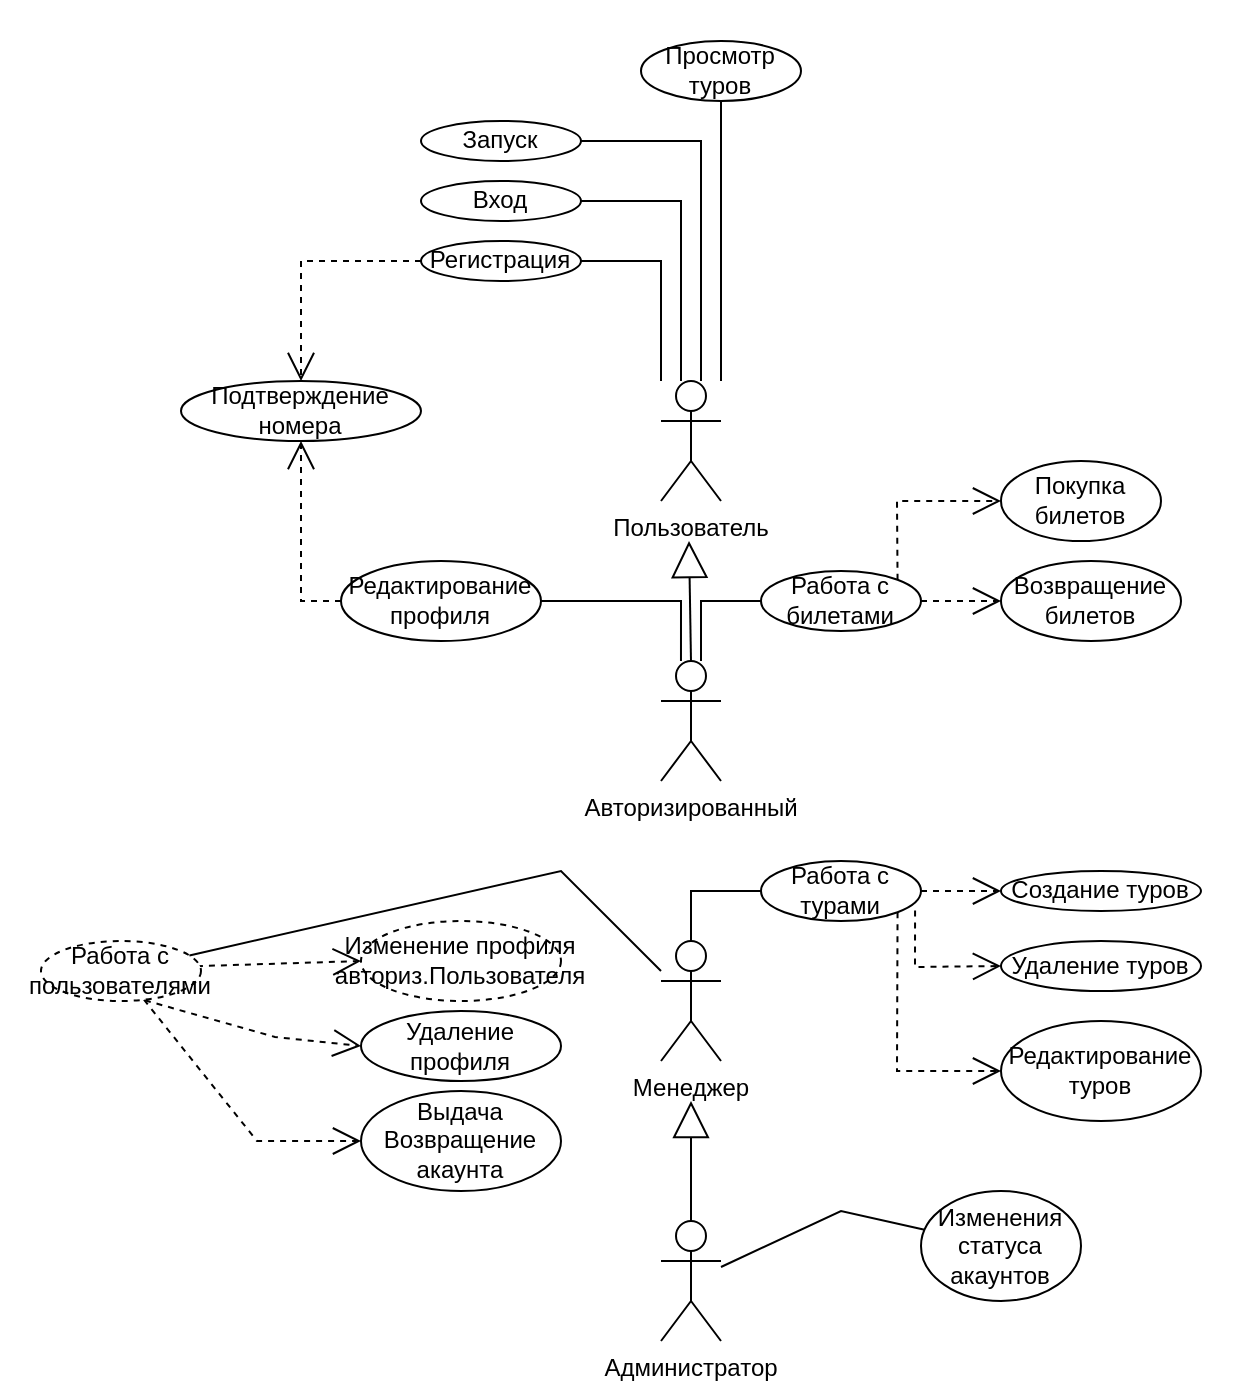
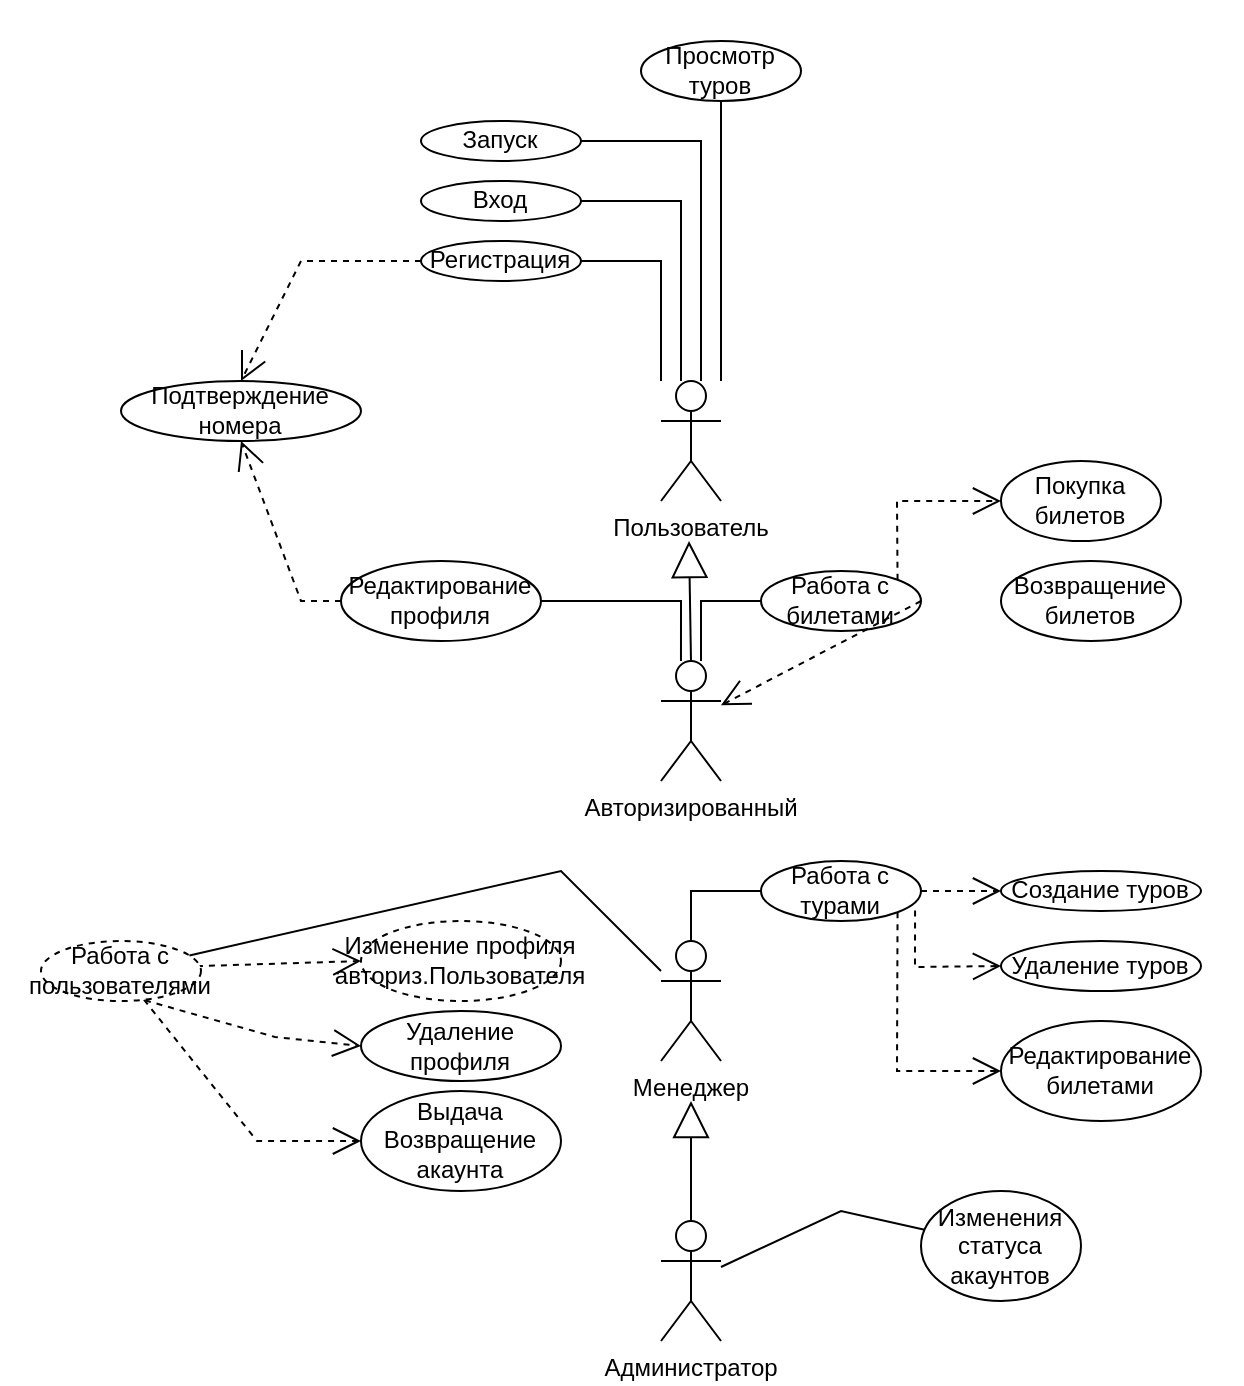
  <mxCell id="0" />
  <mxCell id="1" parent="0" />
  <mxCell id="2" value="Пользователь" style="shape=umlActor;verticalLabelPosition=bottom;verticalAlign=top;html=1;outlineConnect=0;" parent="1" vertex="1"><mxGeometry x="330" y="190" width="30" height="60" as="geometry" /></mxCell>
  <mxCell id="3" value="Вход" style="ellipse;whiteSpace=wrap;html=1;" parent="1" vertex="1"><mxGeometry x="210" y="90" width="80" height="20" as="geometry" /></mxCell>
  <mxCell id="4" value="Регистрация" style="ellipse;whiteSpace=wrap;html=1;" parent="1" vertex="1"><mxGeometry x="210" y="120" width="80" height="20" as="geometry" /></mxCell>
  <mxCell id="5" value="" style="endArrow=open;endSize=12;dashed=1;html=1;rounded=0;exitX=0;exitY=0.5;exitDx=0;exitDy=0;entryX=0.5;entryY=0;entryDx=0;entryDy=0;" parent="1" source="4" target="6" edge="1"><mxGeometry width="160" relative="1" as="geometry"><mxPoint x="160" y="30" as="sourcePoint" /><mxPoint x="140" y="130" as="targetPoint" /><Array as="points"><mxPoint x="150" y="130" /></Array></mxGeometry></mxCell>
- <mxCell id="6" value="Подтверждение номера" style="ellipse;whiteSpace=wrap;html=1;" parent="1" vertex="1"><mxGeometry y="190" width="120" height="30" as="geometry" x="90" /></mxCell>
+ <mxCell id="6" value="Подтверждение номера" style="ellipse;whiteSpace=wrap;html=1;" parent="1" vertex="1"><mxGeometry x="60" y="190" width="120" height="30" as="geometry" /></mxCell>
  <mxCell id="7" value="" style="endArrow=none;html=1;rounded=0;entryX=1;entryY=0.5;entryDx=0;entryDy=0;" parent="1" target="8" edge="1"><mxGeometry width="50" height="50" relative="1" as="geometry"><mxPoint x="350" y="190" as="sourcePoint" /><mxPoint x="350" y="70" as="targetPoint" /><Array as="points"><mxPoint x="350" y="70" /></Array></mxGeometry></mxCell>
  <mxCell id="8" value="Запуск" style="ellipse;whiteSpace=wrap;html=1;" parent="1" vertex="1"><mxGeometry x="210" y="60" width="80" height="20" as="geometry" /></mxCell>
  <mxCell id="9" value="" style="endArrow=none;html=1;rounded=0;entryX=0.5;entryY=1;entryDx=0;entryDy=0;" parent="1" target="12" edge="1"><mxGeometry width="50" height="50" relative="1" as="geometry"><mxPoint x="360" y="190" as="sourcePoint" /><mxPoint x="360" y="70" as="targetPoint" /></mxGeometry></mxCell>
  <mxCell id="10" value="" style="endArrow=none;html=1;rounded=0;entryX=1;entryY=0.5;entryDx=0;entryDy=0;" parent="1" target="4" edge="1"><mxGeometry width="50" height="50" relative="1" as="geometry"><mxPoint x="330" y="190" as="sourcePoint" /><mxPoint x="330" y="70" as="targetPoint" /><Array as="points"><mxPoint x="330" y="130" /></Array></mxGeometry></mxCell>
  <mxCell id="11" value="" style="endArrow=none;html=1;rounded=0;entryX=1;entryY=0.5;entryDx=0;entryDy=0;" parent="1" target="3" edge="1"><mxGeometry width="50" height="50" relative="1" as="geometry"><mxPoint x="340" y="190" as="sourcePoint" /><mxPoint x="340" y="70" as="targetPoint" /><Array as="points"><mxPoint x="340" y="100" /></Array></mxGeometry></mxCell>
  <mxCell id="12" value="Просмотр туров" style="ellipse;whiteSpace=wrap;html=1;" parent="1" vertex="1"><mxGeometry x="320" width="80" height="30" as="geometry" y="20" /></mxCell>
  <mxCell id="13" value="Авторизированный" style="shape=umlActor;verticalLabelPosition=bottom;verticalAlign=top;html=1;outlineConnect=0;" parent="1" vertex="1"><mxGeometry x="330" y="330" width="30" height="60" as="geometry" /></mxCell>
  <mxCell id="14" value="" style="endArrow=block;endSize=16;endFill=0;html=1;rounded=0;exitX=0.5;exitY=0;exitDx=0;exitDy=0;exitPerimeter=0;" parent="1" source="13" edge="1"><mxGeometry width="160" relative="1" as="geometry"><mxPoint x="264" y="290" as="sourcePoint" /><mxPoint x="344" y="270" as="targetPoint" /></mxGeometry></mxCell>
  <mxCell id="15" value="Редактирование профиля" style="ellipse;whiteSpace=wrap;html=1;" parent="1" vertex="1"><mxGeometry x="170" y="280" width="100" height="40" as="geometry" /></mxCell>
  <mxCell id="16" value="" style="endArrow=open;endSize=12;dashed=1;html=1;rounded=0;exitX=0;exitY=0.5;exitDx=0;exitDy=0;entryX=0.5;entryY=1;entryDx=0;entryDy=0;" parent="1" source="15" target="6" edge="1"><mxGeometry width="160" relative="1" as="geometry"><mxPoint x="160" y="180" as="sourcePoint" /><mxPoint x="150" y="310" as="targetPoint" /><Array as="points"><mxPoint x="150" y="300" /></Array></mxGeometry></mxCell>
  <mxCell id="17" value="" style="endArrow=none;html=1;rounded=0;entryX=1;entryY=0.5;entryDx=0;entryDy=0;exitX=0.333;exitY=0;exitDx=0;exitDy=0;exitPerimeter=0;" parent="1" source="13" target="15" edge="1"><mxGeometry width="50" height="50" relative="1" as="geometry"><mxPoint x="340" y="320" as="sourcePoint" /><mxPoint x="320" y="200" as="targetPoint" /><Array as="points"><mxPoint x="340" y="300" /></Array></mxGeometry></mxCell>
  <mxCell id="18" value="" style="endArrow=none;html=1;rounded=0;entryX=0;entryY=0.5;entryDx=0;entryDy=0;" parent="1" target="19" edge="1"><mxGeometry width="50" height="50" relative="1" as="geometry"><mxPoint x="350" y="330" as="sourcePoint" /><mxPoint x="350" y="300" as="targetPoint" /><Array as="points"><mxPoint x="350" y="300" /></Array></mxGeometry></mxCell>
  <mxCell id="19" value="Работа с билетами" style="ellipse;whiteSpace=wrap;html=1;" parent="1" vertex="1"><mxGeometry x="380" y="285" width="80" height="30" as="geometry" /></mxCell>
  <mxCell id="20" value="" style="endArrow=open;endSize=12;dashed=1;html=1;rounded=0;exitX=1;exitY=0;exitDx=0;exitDy=0;entryX=0;entryY=0.5;entryDx=0;entryDy=0;" parent="1" source="19" target="21" edge="1"><mxGeometry width="160" relative="1" as="geometry"><mxPoint x="500" y="310" as="sourcePoint" /><mxPoint x="430" y="210" as="targetPoint" /><Array as="points"><mxPoint x="448" y="250" /></Array></mxGeometry></mxCell>
  <mxCell id="21" value="Покупка билетов" style="ellipse;whiteSpace=wrap;html=1;" parent="1" vertex="1"><mxGeometry x="500" y="230" width="80" height="40" as="geometry" /></mxCell>
  <mxCell id="22" value="Возвращение билетов" style="ellipse;whiteSpace=wrap;html=1;" parent="1" vertex="1"><mxGeometry x="500" y="280" width="90" height="40" as="geometry" /></mxCell>
- <mxCell id="23" value="" style="endArrow=open;endSize=12;dashed=1;html=1;rounded=0;entryX=0;entryY=0.5;entryDx=0;entryDy=0;exitX=1;exitY=0.5;exitDx=0;exitDy=0;" parent="1" source="19" target="22" edge="1"><mxGeometry width="160" relative="1" as="geometry"><mxPoint x="440" y="280" as="sourcePoint" /><mxPoint x="460" y="120" as="targetPoint" /></mxGeometry></mxCell>
+ <mxCell id="23" value="" style="endArrow=open;endSize=12;dashed=1;html=1;rounded=0;exitX=1;exitY=0.5;exitDx=0;exitDy=0;" parent="1" source="19" target="13" edge="1"><mxGeometry width="160" relative="1" as="geometry"><mxPoint x="440" y="280" as="sourcePoint" /><mxPoint x="460" y="120" as="targetPoint" /></mxGeometry></mxCell>
  <mxCell id="24" value="Менеджер" style="shape=umlActor;verticalLabelPosition=bottom;verticalAlign=top;html=1;outlineConnect=0;" parent="1" vertex="1"><mxGeometry x="330" y="470" width="30" height="60" as="geometry" /></mxCell>
  <mxCell id="25" value="" style="endArrow=none;html=1;rounded=0;exitX=0.5;exitY=0;exitDx=0;exitDy=0;exitPerimeter=0;entryX=0;entryY=0.5;entryDx=0;entryDy=0;" parent="1" source="24" target="26" edge="1"><mxGeometry width="50" height="50" relative="1" as="geometry"><mxPoint x="360" y="340" as="sourcePoint" /><mxPoint x="420" y="440" as="targetPoint" /><Array as="points"><mxPoint x="345" y="445" /></Array></mxGeometry></mxCell>
  <mxCell id="26" value="Работа с турами" style="ellipse;whiteSpace=wrap;html=1;" parent="1" vertex="1"><mxGeometry x="380" y="430" width="80" height="30" as="geometry" /></mxCell>
  <mxCell id="27" value="" style="endArrow=open;endSize=12;dashed=1;html=1;rounded=0;entryX=0;entryY=0.5;entryDx=0;entryDy=0;exitX=1;exitY=0.5;exitDx=0;exitDy=0;" parent="1" source="26" target="29" edge="1"><mxGeometry width="160" relative="1" as="geometry"><mxPoint x="460" y="444.63" as="sourcePoint" /><mxPoint x="500" y="444.63" as="targetPoint" /></mxGeometry></mxCell>
- <mxCell id="28" value="Редактирование туров" style="ellipse;whiteSpace=wrap;html=1;" parent="1" vertex="1"><mxGeometry x="500" y="510" width="100" height="50" as="geometry" /></mxCell>
+ <mxCell id="28" value="Редактирование билетами" style="ellipse;whiteSpace=wrap;html=1;" parent="1" vertex="1"><mxGeometry x="500" y="510" width="100" height="50" as="geometry" /></mxCell>
  <mxCell id="29" value="Создание туров" style="ellipse;whiteSpace=wrap;html=1;" parent="1" vertex="1"><mxGeometry x="500" y="435" width="100" height="20" as="geometry" /></mxCell>
  <mxCell id="30" value="" style="endArrow=open;endSize=12;dashed=1;html=1;rounded=0;entryX=0;entryY=0.5;entryDx=0;entryDy=0;exitX=1;exitY=1;exitDx=0;exitDy=0;" parent="1" source="26" target="28" edge="1"><mxGeometry width="160" relative="1" as="geometry"><mxPoint x="460" y="450" as="sourcePoint" /><mxPoint x="500" y="450" as="targetPoint" /><Array as="points"><mxPoint x="448" y="535" /></Array></mxGeometry></mxCell>
  <mxCell id="31" value="Удаление туров" style="ellipse;whiteSpace=wrap;html=1;" parent="1" vertex="1"><mxGeometry x="500" y="470" width="100" height="25" as="geometry" /></mxCell>
  <mxCell id="32" value="" style="endArrow=open;endSize=12;dashed=1;html=1;rounded=0;entryX=0;entryY=0.5;entryDx=0;entryDy=0;exitX=0.963;exitY=0.825;exitDx=0;exitDy=0;exitPerimeter=0;" parent="1" source="26" target="31" edge="1"><mxGeometry width="160" relative="1" as="geometry"><mxPoint x="458.459" y="465.541" as="sourcePoint" /><mxPoint x="510" y="575" as="targetPoint" /><Array as="points"><mxPoint x="457" y="483" /></Array></mxGeometry></mxCell>
  <mxCell id="33" value="Администратор" style="shape=umlActor;verticalLabelPosition=bottom;verticalAlign=top;html=1;outlineConnect=0;" parent="1" vertex="1"><mxGeometry x="330" y="610" width="30" height="60" as="geometry" /></mxCell>
  <mxCell id="34" value="" style="endArrow=block;endSize=16;endFill=0;html=1;rounded=0;exitX=0.5;exitY=0;exitDx=0;exitDy=0;exitPerimeter=0;" parent="1" source="33" edge="1"><mxGeometry width="160" relative="1" as="geometry"><mxPoint x="344" y="580" as="sourcePoint" /><mxPoint x="345" y="550" as="targetPoint" /></mxGeometry></mxCell>
  <mxCell id="35" value="" style="endArrow=open;endSize=12;dashed=1;html=1;rounded=0;entryX=0;entryY=0.5;entryDx=0;entryDy=0;exitX=0;exitY=0.5;exitDx=0;exitDy=0;" edge="1" parent="1" target="37" source="41"><mxGeometry width="160" relative="1" as="geometry"><mxPoint x="140" y="480" as="sourcePoint" /><mxPoint x="180" y="479.63" as="targetPoint" /></mxGeometry></mxCell>
  <mxCell id="36" value="Выдача Возвращение акаунта" style="ellipse;whiteSpace=wrap;html=1;" vertex="1" parent="1"><mxGeometry x="180" y="545" width="100" height="50" as="geometry" /></mxCell>
  <mxCell id="37" value="Изменение профиля авториз.Пользователя" style="ellipse;whiteSpace=wrap;html=1;dashed=1;" vertex="1" parent="1"><mxGeometry x="180" y="460" width="100" height="40" as="geometry" /></mxCell>
  <mxCell id="38" value="" style="endArrow=open;endSize=12;dashed=1;html=1;rounded=0;entryX=0;entryY=0.5;entryDx=0;entryDy=0;" edge="1" parent="1" target="36" source="41"><mxGeometry width="160" relative="1" as="geometry"><mxPoint x="129" y="490" as="sourcePoint" /><mxPoint x="180" y="485" as="targetPoint" /><Array as="points"><mxPoint x="128" y="570" /></Array></mxGeometry></mxCell>
  <mxCell id="39" value="Удаление профиля" style="ellipse;whiteSpace=wrap;html=1;" vertex="1" parent="1"><mxGeometry x="180" y="505" width="100" height="35" as="geometry" /></mxCell>
  <mxCell id="40" value="" style="endArrow=open;endSize=12;dashed=1;html=1;rounded=0;entryX=0;entryY=0.5;entryDx=0;entryDy=0;exitX=0;exitY=0.5;exitDx=0;exitDy=0;" edge="1" parent="1" target="39" source="41"><mxGeometry width="160" relative="1" as="geometry"><mxPoint x="137" y="490" as="sourcePoint" /><mxPoint x="190" y="610" as="targetPoint" /><Array as="points"><mxPoint x="137" y="518" /></Array></mxGeometry></mxCell>
  <mxCell id="41" value="Работа с пользователями" style="ellipse;whiteSpace=wrap;html=1;dashed=1;" vertex="1" parent="1"><mxGeometry x="20" y="470" width="80" height="30" as="geometry" /></mxCell>
  <mxCell id="42" value="" style="endArrow=none;html=1;rounded=0;" edge="1" parent="1" source="41" target="24"><mxGeometry width="50" height="50" relative="1" as="geometry"><mxPoint x="280" y="460" as="sourcePoint" /><mxPoint x="315" y="435" as="targetPoint" /><Array as="points"><mxPoint x="280" y="435" /></Array></mxGeometry></mxCell>
  <mxCell id="43" value="" style="endArrow=none;html=1;rounded=0;" edge="1" parent="1" source="33" target="44"><mxGeometry width="50" height="50" relative="1" as="geometry"><mxPoint x="420" y="630" as="sourcePoint" /><mxPoint x="455" y="605" as="targetPoint" /><Array as="points"><mxPoint x="420" y="605" /></Array></mxGeometry></mxCell>
  <mxCell id="44" value="Изменения статуса акаунтов" style="ellipse;whiteSpace=wrap;html=1;" vertex="1" parent="1"><mxGeometry x="460" y="595" width="80" height="55" as="geometry" /></mxCell>
